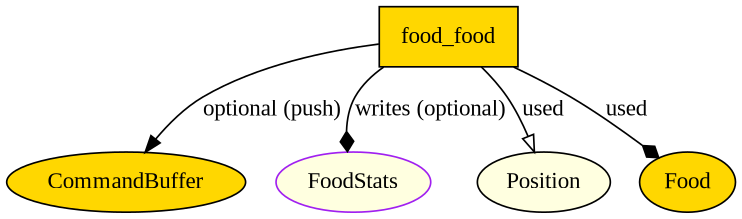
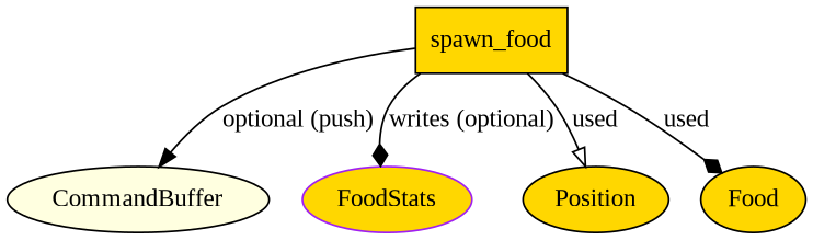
  digraph {
    fontname="Liberation Serif"
    node [color=black fillcolor=gold fontname="Liberation Serif" shape=oval style=filled]
    edge [arrowhead=diamond fontname="Liberation Serif"]
-   spawn_food [shape=box label=food_food]
-   CommandBuffer
-   FoodStats [color=purple fillcolor=lightyellow]
-   Position [fillcolor=lightyellow]
+   spawn_food [shape=box]
+   CommandBuffer [fillcolor=lightyellow]
+   FoodStats [color=purple]
+   Position
    Food
    spawn_food -> CommandBuffer [arrowhead=normal label="optional (push)"]
    spawn_food -> FoodStats [label="writes (optional)"]
    spawn_food -> Position [arrowhead=onormal label=used]
    spawn_food -> Food [label=used]
  }
